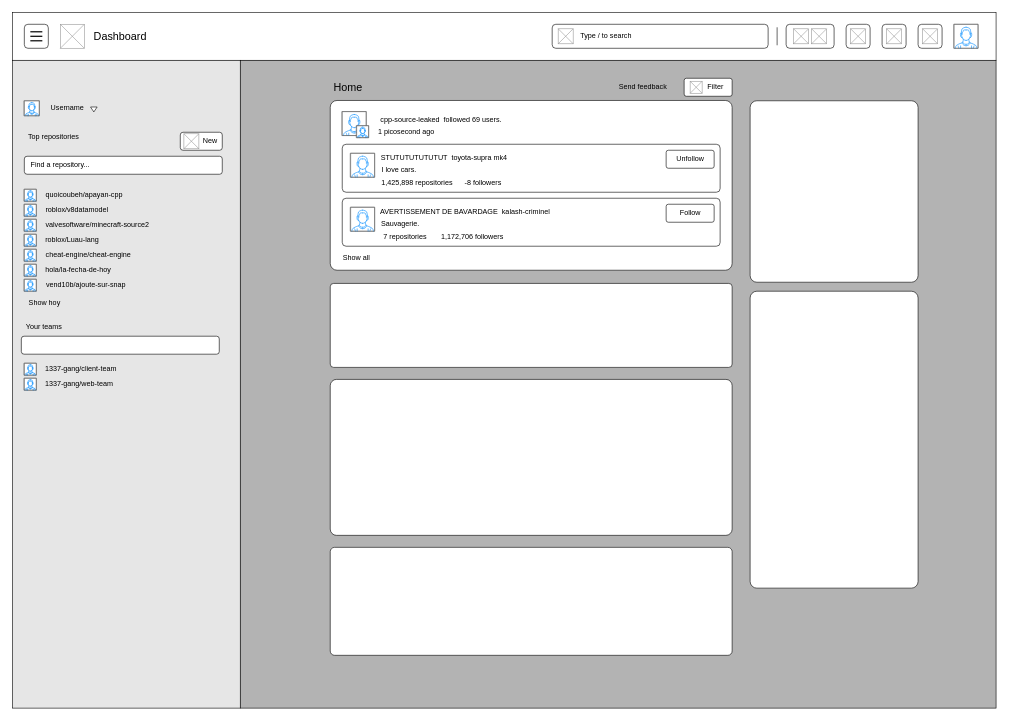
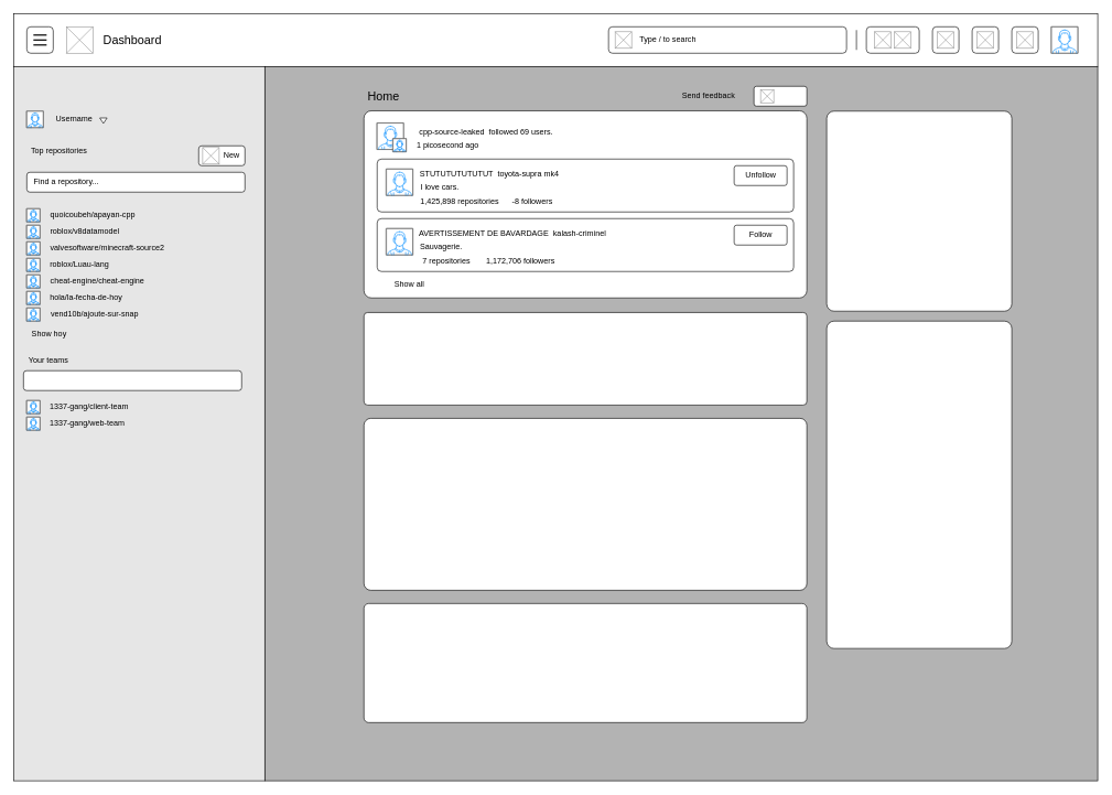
  <mxCell id="0" />
  <mxCell id="1" parent="0" />
  <mxCell id="2" value="" style="rounded=0;whiteSpace=wrap;html=1;" vertex="1" parent="1"><mxGeometry width="1640" height="80" as="geometry" x="20" y="20" /></mxCell>
  <mxCell id="3" value="" style="verticalLabelPosition=bottom;shadow=0;dashed=0;align=center;html=1;verticalAlign=top;strokeWidth=1;shape=mxgraph.mockup.graphics.simpleIcon;strokeColor=#999999;" vertex="1" parent="1"><mxGeometry x="100" y="40" width="40" height="40" as="geometry" /></mxCell>
  <mxCell id="4" value="&lt;div style=&quot;font-size: 18px;&quot;&gt;&lt;font style=&quot;font-size: 18px;&quot;&gt;Dashboard&lt;/font&gt;&lt;/div&gt;" style="text;html=1;align=center;verticalAlign=middle;whiteSpace=wrap;rounded=0;" vertex="1" parent="1"><mxGeometry x="150" y="45" width="100" height="30" as="geometry" /></mxCell>
  <mxCell id="5" value="" style="verticalLabelPosition=bottom;shadow=0;dashed=0;align=center;html=1;verticalAlign=top;strokeWidth=1;shape=mxgraph.mockup.containers.userMale;strokeColor=#666666;strokeColor2=#008cff;perimeterSpacing=0;" vertex="1" parent="1"><mxGeometry x="1590" y="40" width="40" height="40" as="geometry" /></mxCell>
  <mxCell id="6" value="" style="rounded=1;whiteSpace=wrap;html=1;" vertex="1" parent="1"><mxGeometry x="40" y="40" width="40" height="40" as="geometry" /></mxCell>
  <mxCell id="7" value="" style="rounded=1;whiteSpace=wrap;html=1;" vertex="1" parent="1"><mxGeometry x="1530" y="40" width="40" height="40" as="geometry" /></mxCell>
  <mxCell id="8" value="" style="line;strokeWidth=1;direction=south;html=1;" vertex="1" parent="1"><mxGeometry x="1290" y="45" width="10" height="30" as="geometry" /></mxCell>
  <mxCell id="9" value="" style="rounded=1;whiteSpace=wrap;html=1;" vertex="1" parent="1"><mxGeometry x="1470" y="40" width="40" height="40" as="geometry" /></mxCell>
  <mxCell id="10" value="" style="rounded=1;whiteSpace=wrap;html=1;" vertex="1" parent="1"><mxGeometry x="1410" y="40" width="40" height="40" as="geometry" /></mxCell>
  <mxCell id="11" value="" style="rounded=1;whiteSpace=wrap;html=1;" vertex="1" parent="1"><mxGeometry x="1310" y="40" width="80" height="40" as="geometry" /></mxCell>
  <mxCell id="12" value="" style="line;strokeWidth=2;html=1;" vertex="1" parent="1"><mxGeometry x="50" y="55" width="20" height="10" as="geometry" /></mxCell>
  <mxCell id="13" value="" style="line;strokeWidth=2;html=1;" vertex="1" parent="1"><mxGeometry x="50" y="50" width="20" height="5" as="geometry" /></mxCell>
  <mxCell id="14" value="" style="line;strokeWidth=2;html=1;" vertex="1" parent="1"><mxGeometry x="50" y="65" width="20" height="5" as="geometry" /></mxCell>
  <mxCell id="15" value="" style="rounded=1;whiteSpace=wrap;html=1;" vertex="1" parent="1"><mxGeometry x="920" y="40" width="360" height="40" as="geometry" /></mxCell>
  <mxCell id="16" value="" style="verticalLabelPosition=bottom;shadow=0;dashed=0;align=center;html=1;verticalAlign=top;strokeWidth=1;shape=mxgraph.mockup.graphics.simpleIcon;strokeColor=#999999;" vertex="1" parent="1"><mxGeometry x="1537.5" y="47.5" width="25" height="25" as="geometry" /></mxCell>
  <mxCell id="17" value="" style="verticalLabelPosition=bottom;shadow=0;dashed=0;align=center;html=1;verticalAlign=top;strokeWidth=1;shape=mxgraph.mockup.graphics.simpleIcon;strokeColor=#999999;" vertex="1" parent="1"><mxGeometry x="1477.5" y="47.5" width="25" height="25" as="geometry" /></mxCell>
  <mxCell id="18" value="" style="verticalLabelPosition=bottom;shadow=0;dashed=0;align=center;html=1;verticalAlign=top;strokeWidth=1;shape=mxgraph.mockup.graphics.simpleIcon;strokeColor=#999999;" vertex="1" parent="1"><mxGeometry x="1417.5" y="47.5" width="25" height="25" as="geometry" /></mxCell>
  <mxCell id="19" value="" style="verticalLabelPosition=bottom;shadow=0;dashed=0;align=center;html=1;verticalAlign=top;strokeWidth=1;shape=mxgraph.mockup.graphics.simpleIcon;strokeColor=#999999;" vertex="1" parent="1"><mxGeometry x="1322.5" y="47.5" width="25" height="25" as="geometry" /></mxCell>
  <mxCell id="20" value="" style="verticalLabelPosition=bottom;shadow=0;dashed=0;align=center;html=1;verticalAlign=top;strokeWidth=1;shape=mxgraph.mockup.graphics.simpleIcon;strokeColor=#999999;" vertex="1" parent="1"><mxGeometry x="1352.5" y="47.5" width="25" height="25" as="geometry" /></mxCell>
  <mxCell id="21" value="&lt;div&gt;Type / to search&lt;/div&gt;" style="text;html=1;align=center;verticalAlign=middle;whiteSpace=wrap;rounded=0;" vertex="1" parent="1"><mxGeometry x="960" y="45" width="100" height="30" as="geometry" /></mxCell>
  <mxCell id="22" value="" style="verticalLabelPosition=bottom;shadow=0;dashed=0;align=center;html=1;verticalAlign=top;strokeWidth=1;shape=mxgraph.mockup.graphics.simpleIcon;strokeColor=#999999;" vertex="1" parent="1"><mxGeometry x="930" y="47.5" width="25" height="25" as="geometry" /></mxCell>
  <mxCell id="23" value="" style="rounded=0;whiteSpace=wrap;html=1;fillColor=#E6E6E6;" vertex="1" parent="1"><mxGeometry y="100" width="380" height="1080" as="geometry" x="20" /></mxCell>
  <mxCell id="24" value="" style="rounded=0;whiteSpace=wrap;html=1;fillColor=#B3B3B3;" vertex="1" parent="1"><mxGeometry x="400" y="100" width="1260" height="1080" as="geometry" /></mxCell>
  <mxCell id="25" value="Username" style="text;html=1;align=center;verticalAlign=middle;whiteSpace=wrap;rounded=0;" vertex="1" parent="1"><mxGeometry x="81.87" y="165" width="60" height="30" as="geometry" /></mxCell>
  <mxCell id="26" value="" style="verticalLabelPosition=bottom;shadow=0;dashed=0;align=center;html=1;verticalAlign=top;strokeWidth=1;shape=mxgraph.mockup.containers.userMale;strokeColor=#666666;strokeColor2=#008cff;perimeterSpacing=0;" vertex="1" parent="1"><mxGeometry x="40" y="167.5" width="25" height="25" as="geometry" /></mxCell>
  <mxCell id="27" value="" style="triangle;whiteSpace=wrap;html=1;rotation=90;" vertex="1" parent="1"><mxGeometry x="151.75" y="176.5" width="8.25" height="11" as="geometry" /></mxCell>
  <mxCell id="28" value="Top repositories" style="text;html=1;align=center;verticalAlign=middle;whiteSpace=wrap;rounded=0;" vertex="1" parent="1"><mxGeometry x="39" y="212.5" width="100" height="30" as="geometry" /></mxCell>
  <mxCell id="29" value="" style="rounded=1;whiteSpace=wrap;html=1;" vertex="1" parent="1"><mxGeometry x="300" y="220" width="70" height="30" as="geometry" /></mxCell>
  <mxCell id="30" value="" style="verticalLabelPosition=bottom;shadow=0;dashed=0;align=center;html=1;verticalAlign=top;strokeWidth=1;shape=mxgraph.mockup.graphics.simpleIcon;strokeColor=#999999;" vertex="1" parent="1"><mxGeometry x="306" y="222.5" width="25" height="25" as="geometry" /></mxCell>
  <mxCell id="31" value="New" style="text;html=1;align=center;verticalAlign=middle;whiteSpace=wrap;rounded=0;" vertex="1" parent="1"><mxGeometry x="330" y="220" width="40" height="30" as="geometry" /></mxCell>
  <mxCell id="32" value="" style="rounded=1;whiteSpace=wrap;html=1;" vertex="1" parent="1"><mxGeometry x="40" y="260" width="330" height="30" as="geometry" /></mxCell>
  <mxCell id="33" value="Find a repository..." style="text;html=1;align=center;verticalAlign=middle;whiteSpace=wrap;rounded=0;" vertex="1" parent="1"><mxGeometry x="40" y="260" width="120" height="30" as="geometry" /></mxCell>
  <mxCell id="34" value="" style="verticalLabelPosition=bottom;shadow=0;dashed=0;align=center;html=1;verticalAlign=top;strokeWidth=1;shape=mxgraph.mockup.containers.userMale;strokeColor=#666666;strokeColor2=#008cff;perimeterSpacing=0;" vertex="1" parent="1"><mxGeometry x="40" y="315" width="20" height="20" as="geometry" /></mxCell>
  <mxCell id="35" value="quoicoubeh/apayan-cpp" style="text;html=1;align=center;verticalAlign=middle;whiteSpace=wrap;rounded=0;" vertex="1" parent="1"><mxGeometry x="70" y="310" width="140" height="30" as="geometry" /></mxCell>
  <mxCell id="36" value="" style="verticalLabelPosition=bottom;shadow=0;dashed=0;align=center;html=1;verticalAlign=top;strokeWidth=1;shape=mxgraph.mockup.containers.userMale;strokeColor=#666666;strokeColor2=#008cff;perimeterSpacing=0;" vertex="1" parent="1"><mxGeometry x="40" y="340" width="20" height="20" as="geometry" /></mxCell>
  <mxCell id="37" value="roblox/v8datamodel" style="text;html=1;align=center;verticalAlign=middle;whiteSpace=wrap;rounded=0;" vertex="1" parent="1"><mxGeometry x="68" y="335" width="120" height="30" as="geometry" /></mxCell>
  <mxCell id="38" value="" style="verticalLabelPosition=bottom;shadow=0;dashed=0;align=center;html=1;verticalAlign=top;strokeWidth=1;shape=mxgraph.mockup.containers.userMale;strokeColor=#666666;strokeColor2=#008cff;perimeterSpacing=0;" vertex="1" parent="1"><mxGeometry x="40" y="365" width="20" height="20" as="geometry" /></mxCell>
  <mxCell id="39" value="valvesoftware/minecraft-source2" style="text;html=1;align=center;verticalAlign=middle;whiteSpace=wrap;rounded=0;" vertex="1" parent="1"><mxGeometry x="72" y="360" width="180" height="30" as="geometry" /></mxCell>
  <mxCell id="40" value="" style="verticalLabelPosition=bottom;shadow=0;dashed=0;align=center;html=1;verticalAlign=top;strokeWidth=1;shape=mxgraph.mockup.containers.userMale;strokeColor=#666666;strokeColor2=#008cff;perimeterSpacing=0;" vertex="1" parent="1"><mxGeometry x="40" y="390" width="20" height="20" as="geometry" /></mxCell>
  <mxCell id="41" value="roblox/Luau-lang" style="text;html=1;align=center;verticalAlign=middle;whiteSpace=wrap;rounded=0;" vertex="1" parent="1"><mxGeometry x="70" y="385" width="100" height="30" as="geometry" /></mxCell>
  <mxCell id="42" value="" style="verticalLabelPosition=bottom;shadow=0;dashed=0;align=center;html=1;verticalAlign=top;strokeWidth=1;shape=mxgraph.mockup.containers.userMale;strokeColor=#666666;strokeColor2=#008cff;perimeterSpacing=0;" vertex="1" parent="1"><mxGeometry x="40" y="415" width="20" height="20" as="geometry" /></mxCell>
  <mxCell id="43" value="cheat-engine/cheat-engine" style="text;html=1;align=center;verticalAlign=middle;whiteSpace=wrap;rounded=0;" vertex="1" parent="1"><mxGeometry x="72" y="410" width="150" height="30" as="geometry" /></mxCell>
  <mxCell id="44" value="" style="verticalLabelPosition=bottom;shadow=0;dashed=0;align=center;html=1;verticalAlign=top;strokeWidth=1;shape=mxgraph.mockup.containers.userMale;strokeColor=#666666;strokeColor2=#008cff;perimeterSpacing=0;" vertex="1" parent="1"><mxGeometry x="40" y="440" width="20" height="20" as="geometry" /></mxCell>
  <mxCell id="45" value="hola/la-fecha-de-hoy" style="text;html=1;align=center;verticalAlign=middle;whiteSpace=wrap;rounded=0;" vertex="1" parent="1"><mxGeometry x="70" y="435" width="120" height="30" as="geometry" /></mxCell>
  <mxCell id="46" value="" style="verticalLabelPosition=bottom;shadow=0;dashed=0;align=center;html=1;verticalAlign=top;strokeWidth=1;shape=mxgraph.mockup.containers.userMale;strokeColor=#666666;strokeColor2=#008cff;perimeterSpacing=0;" vertex="1" parent="1"><mxGeometry x="40" y="465" width="20" height="20" as="geometry" /></mxCell>
  <mxCell id="47" value="vend10b/ajoute-sur-snap" style="text;html=1;align=center;verticalAlign=middle;whiteSpace=wrap;rounded=0;" vertex="1" parent="1"><mxGeometry x="73" y="460" width="140" height="30" as="geometry" /></mxCell>
  <mxCell id="48" value="Show hoy" style="text;html=1;align=center;verticalAlign=middle;whiteSpace=wrap;rounded=0;" vertex="1" parent="1"><mxGeometry x="39" y="490" width="70" height="30" as="geometry" /></mxCell>
  <mxCell id="49" value="Your teams" style="text;html=1;align=center;verticalAlign=middle;whiteSpace=wrap;rounded=0;" vertex="1" parent="1"><mxGeometry x="40" y="530" width="66" height="30" as="geometry" /></mxCell>
  <mxCell id="50" value="" style="rounded=1;whiteSpace=wrap;html=1;" vertex="1" parent="1"><mxGeometry x="35" y="560" width="330" height="30" as="geometry" /></mxCell>
  <mxCell id="51" value="" style="verticalLabelPosition=bottom;shadow=0;dashed=0;align=center;html=1;verticalAlign=top;strokeWidth=1;shape=mxgraph.mockup.containers.userMale;strokeColor=#666666;strokeColor2=#008cff;perimeterSpacing=0;" vertex="1" parent="1"><mxGeometry x="40" y="605" width="20" height="20" as="geometry" /></mxCell>
  <mxCell id="52" value="1337-gang/client-team" style="text;html=1;align=center;verticalAlign=middle;whiteSpace=wrap;rounded=0;" vertex="1" parent="1"><mxGeometry x="69" y="600" width="131" height="30" as="geometry" /></mxCell>
  <mxCell id="53" value="" style="verticalLabelPosition=bottom;shadow=0;dashed=0;align=center;html=1;verticalAlign=top;strokeWidth=1;shape=mxgraph.mockup.containers.userMale;strokeColor=#666666;strokeColor2=#008cff;perimeterSpacing=0;" vertex="1" parent="1"><mxGeometry x="40" y="630" width="20" height="20" as="geometry" /></mxCell>
  <mxCell id="54" value="1337-gang/web-team" style="text;html=1;align=center;verticalAlign=middle;whiteSpace=wrap;rounded=0;" vertex="1" parent="1"><mxGeometry x="71" y="625" width="121" height="30" as="geometry" /></mxCell>
  <mxCell id="55" value="&lt;font style=&quot;font-size: 18px;&quot;&gt;Home&lt;/font&gt;" style="text;html=1;align=center;verticalAlign=middle;whiteSpace=wrap;rounded=0;" vertex="1" parent="1"><mxGeometry x="550" y="130" width="60" height="30" as="geometry" /></mxCell>
  <mxCell id="56" value="" style="rounded=1;whiteSpace=wrap;html=1;arcSize=4;" vertex="1" parent="1"><mxGeometry x="550" y="167" width="670" height="283" as="geometry" /></mxCell>
  <mxCell id="57" value="" style="rounded=1;whiteSpace=wrap;html=1;arcSize=4;" vertex="1" parent="1"><mxGeometry x="1250" y="167.5" width="280" height="302.5" as="geometry" /></mxCell>
  <mxCell id="58" value="" style="rounded=1;whiteSpace=wrap;html=1;arcSize=4;" vertex="1" parent="1"><mxGeometry x="550" y="472" width="670" height="140" as="geometry" /></mxCell>
  <mxCell id="59" value="" style="rounded=1;whiteSpace=wrap;html=1;arcSize=4;" vertex="1" parent="1"><mxGeometry x="550" y="632" width="670" height="260" as="geometry" /></mxCell>
  <mxCell id="60" value="" style="rounded=1;whiteSpace=wrap;html=1;arcSize=4;" vertex="1" parent="1"><mxGeometry x="550" y="912" width="670" height="180" as="geometry" /></mxCell>
  <mxCell id="61" value="" style="rounded=1;whiteSpace=wrap;html=1;arcSize=4;" vertex="1" parent="1"><mxGeometry x="1250" y="485" width="280" height="495" as="geometry" /></mxCell>
  <mxCell id="62" value="" style="rounded=1;whiteSpace=wrap;html=1;arcSize=12;" vertex="1" parent="1"><mxGeometry x="1140" y="130" width="80" height="30" as="geometry" /></mxCell>
  <mxCell id="63" value="" style="verticalLabelPosition=bottom;shadow=0;dashed=0;align=center;html=1;verticalAlign=top;strokeWidth=1;shape=mxgraph.mockup.graphics.simpleIcon;strokeColor=#999999;" vertex="1" parent="1"><mxGeometry x="1150" y="135" width="20" height="20" as="geometry" /></mxCell>
- <mxCell id="64" value="Filter" style="text;html=1;align=center;verticalAlign=middle;whiteSpace=wrap;rounded=0;" vertex="1" parent="1"><mxGeometry x="1170" y="130" width="45" height="30" as="geometry" /></mxCell>
  <mxCell id="65" value="Send feedback" style="text;html=1;align=center;verticalAlign=middle;whiteSpace=wrap;rounded=0;" vertex="1" parent="1"><mxGeometry x="1020" y="130" width="102.5" height="30" as="geometry" /></mxCell>
  <mxCell id="66" value="" style="verticalLabelPosition=bottom;shadow=0;dashed=0;align=center;html=1;verticalAlign=top;strokeWidth=1;shape=mxgraph.mockup.containers.userMale;strokeColor=#666666;strokeColor2=#008cff;perimeterSpacing=0;" vertex="1" parent="1"><mxGeometry x="570" y="185.5" width="40" height="40" as="geometry" /></mxCell>
  <mxCell id="67" value="cpp-source-leaked&amp;nbsp; followed 69 users." style="text;html=1;align=center;verticalAlign=middle;whiteSpace=wrap;rounded=0;" vertex="1" parent="1"><mxGeometry x="620" y="190" width="230" height="20" as="geometry" /></mxCell>
  <mxCell id="68" value="" style="verticalLabelPosition=bottom;shadow=0;dashed=0;align=center;html=1;verticalAlign=top;strokeWidth=1;shape=mxgraph.mockup.containers.userMale;strokeColor=#666666;strokeColor2=#008cff;" vertex="1" parent="1"><mxGeometry x="594" y="209" width="20" height="20" as="geometry" /></mxCell>
  <mxCell id="69" value="" style="rounded=1;whiteSpace=wrap;html=1;arcSize=8;" vertex="1" parent="1"><mxGeometry x="570" y="240" width="630" height="80" as="geometry" /></mxCell>
  <mxCell id="70" value="" style="rounded=1;whiteSpace=wrap;html=1;arcSize=8;" vertex="1" parent="1"><mxGeometry x="570" y="330" width="630" height="80" as="geometry" /></mxCell>
  <mxCell id="71" value="" style="verticalLabelPosition=bottom;shadow=0;dashed=0;align=center;html=1;verticalAlign=top;strokeWidth=1;shape=mxgraph.mockup.containers.userMale;strokeColor=#666666;strokeColor2=#008cff;perimeterSpacing=0;" vertex="1" parent="1"><mxGeometry x="584" y="255" width="40" height="40" as="geometry" /></mxCell>
  <mxCell id="72" value="STUTUTUTUTUTUT&amp;nbsp; toyota-supra mk4" style="text;html=1;align=center;verticalAlign=middle;whiteSpace=wrap;rounded=0;" vertex="1" parent="1"><mxGeometry x="630" y="252" width="220" height="20" as="geometry" /></mxCell>
  <mxCell id="73" value="I love cars." style="text;html=1;align=center;verticalAlign=middle;whiteSpace=wrap;rounded=0;" vertex="1" parent="1"><mxGeometry x="630" y="272" width="70" height="20" as="geometry" /></mxCell>
  <mxCell id="74" value="1,425,898 repositories" style="text;html=1;align=center;verticalAlign=middle;whiteSpace=wrap;rounded=0;" vertex="1" parent="1"><mxGeometry x="630" y="295" width="130" height="20" as="geometry" /></mxCell>
  <mxCell id="75" value="-8 followers" style="text;html=1;align=center;verticalAlign=middle;whiteSpace=wrap;rounded=0;" vertex="1" parent="1"><mxGeometry x="770" y="295" width="70" height="20" as="geometry" /></mxCell>
  <mxCell id="76" value="" style="rounded=1;whiteSpace=wrap;html=1;arcSize=12;" vertex="1" parent="1"><mxGeometry x="1110" y="250" width="80" height="30" as="geometry" /></mxCell>
  <mxCell id="77" value="Unfollow" style="text;html=1;align=center;verticalAlign=middle;whiteSpace=wrap;rounded=0;" vertex="1" parent="1"><mxGeometry x="1123.75" y="250" width="52.5" height="30" as="geometry" /></mxCell>
  <mxCell id="78" value="" style="verticalLabelPosition=bottom;shadow=0;dashed=0;align=center;html=1;verticalAlign=top;strokeWidth=1;shape=mxgraph.mockup.containers.userMale;strokeColor=#666666;strokeColor2=#008cff;perimeterSpacing=0;" vertex="1" parent="1"><mxGeometry x="584" y="345" width="40" height="40" as="geometry" /></mxCell>
  <mxCell id="79" value="AVERTISSEMENT DE BAVARDAGE&amp;nbsp; kalash-criminel" style="text;html=1;align=center;verticalAlign=middle;whiteSpace=wrap;rounded=0;" vertex="1" parent="1"><mxGeometry x="630" y="342" width="290" height="20" as="geometry" /></mxCell>
  <mxCell id="80" value="Sauvagerie." style="text;html=1;align=center;verticalAlign=middle;whiteSpace=wrap;rounded=0;" vertex="1" parent="1"><mxGeometry x="632" y="362" width="70" height="20" as="geometry" /></mxCell>
  <mxCell id="81" value="7 repositories" style="text;html=1;align=center;verticalAlign=middle;whiteSpace=wrap;rounded=0;" vertex="1" parent="1"><mxGeometry x="630" y="385" width="90" height="20" as="geometry" /></mxCell>
  <mxCell id="82" value="1,172,706 followers" style="text;html=1;align=center;verticalAlign=middle;whiteSpace=wrap;rounded=0;" vertex="1" parent="1"><mxGeometry x="727" y="385" width="120" height="20" as="geometry" /></mxCell>
  <mxCell id="83" value="" style="rounded=1;whiteSpace=wrap;html=1;arcSize=12;" vertex="1" parent="1"><mxGeometry x="1110" y="340" width="80" height="30" as="geometry" /></mxCell>
  <mxCell id="84" value="Follow" style="text;html=1;align=center;verticalAlign=middle;whiteSpace=wrap;rounded=0;" vertex="1" parent="1"><mxGeometry x="1123.75" y="340" width="52.5" height="30" as="geometry" /></mxCell>
- <mxCell id="85" value="Show all" style="text;html=1;align=center;verticalAlign=middle;whiteSpace=wrap;rounded=0;" vertex="1" parent="1"><mxGeometry x="569" y="419" width="50" height="20" as="geometry" /></mxCell>
+ <mxCell id="85" value="Show all" style="text;html=1;align=center;verticalAlign=middle;whiteSpace=wrap;rounded=0;" vertex="1" parent="1"><mxGeometry x="594" y="419" width="50" height="20" as="geometry" /></mxCell>
  <mxCell id="86" value="1 picosecond ago" style="text;html=1;align=center;verticalAlign=middle;whiteSpace=wrap;rounded=0;" vertex="1" parent="1"><mxGeometry x="624" y="209" width="106" height="20" as="geometry" /></mxCell>
